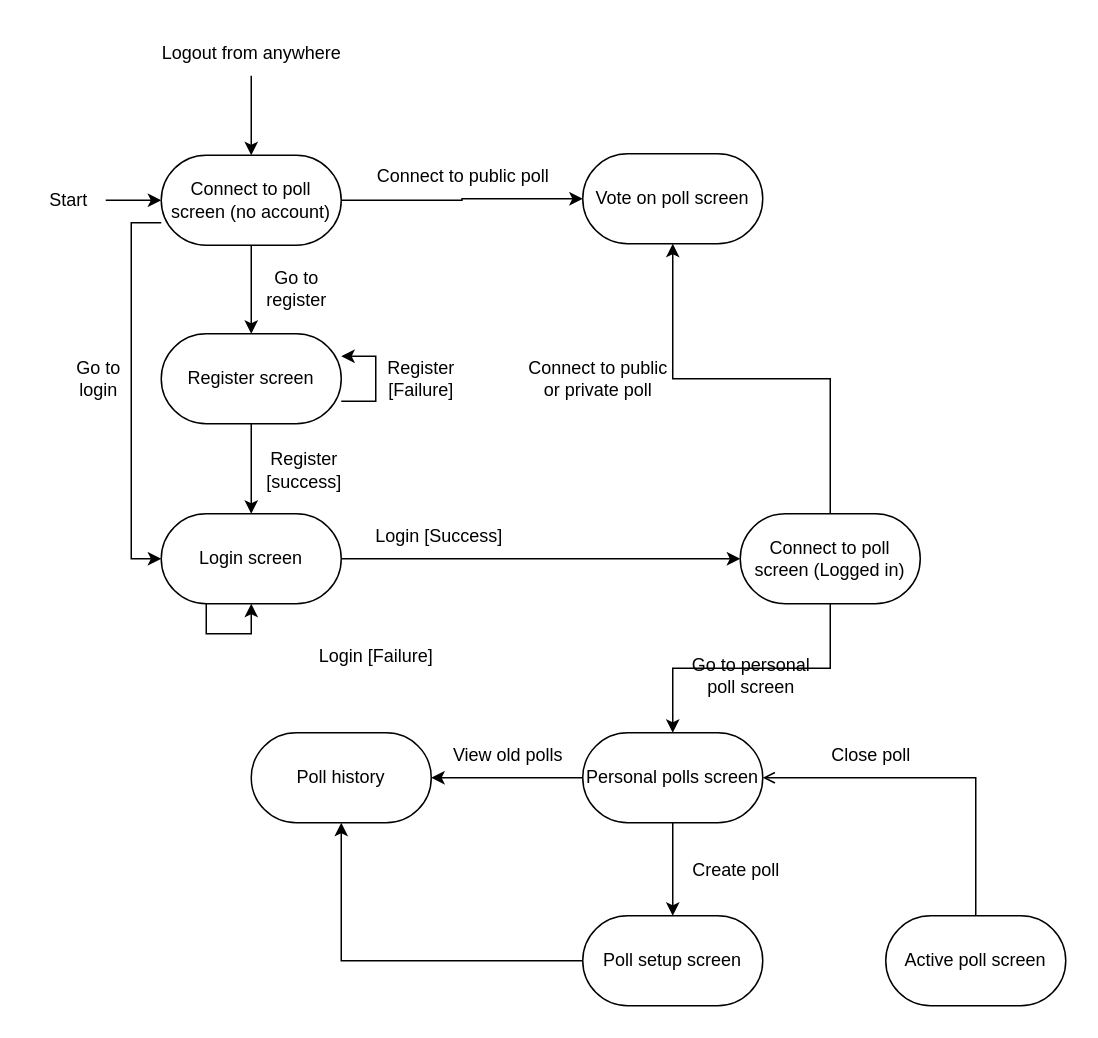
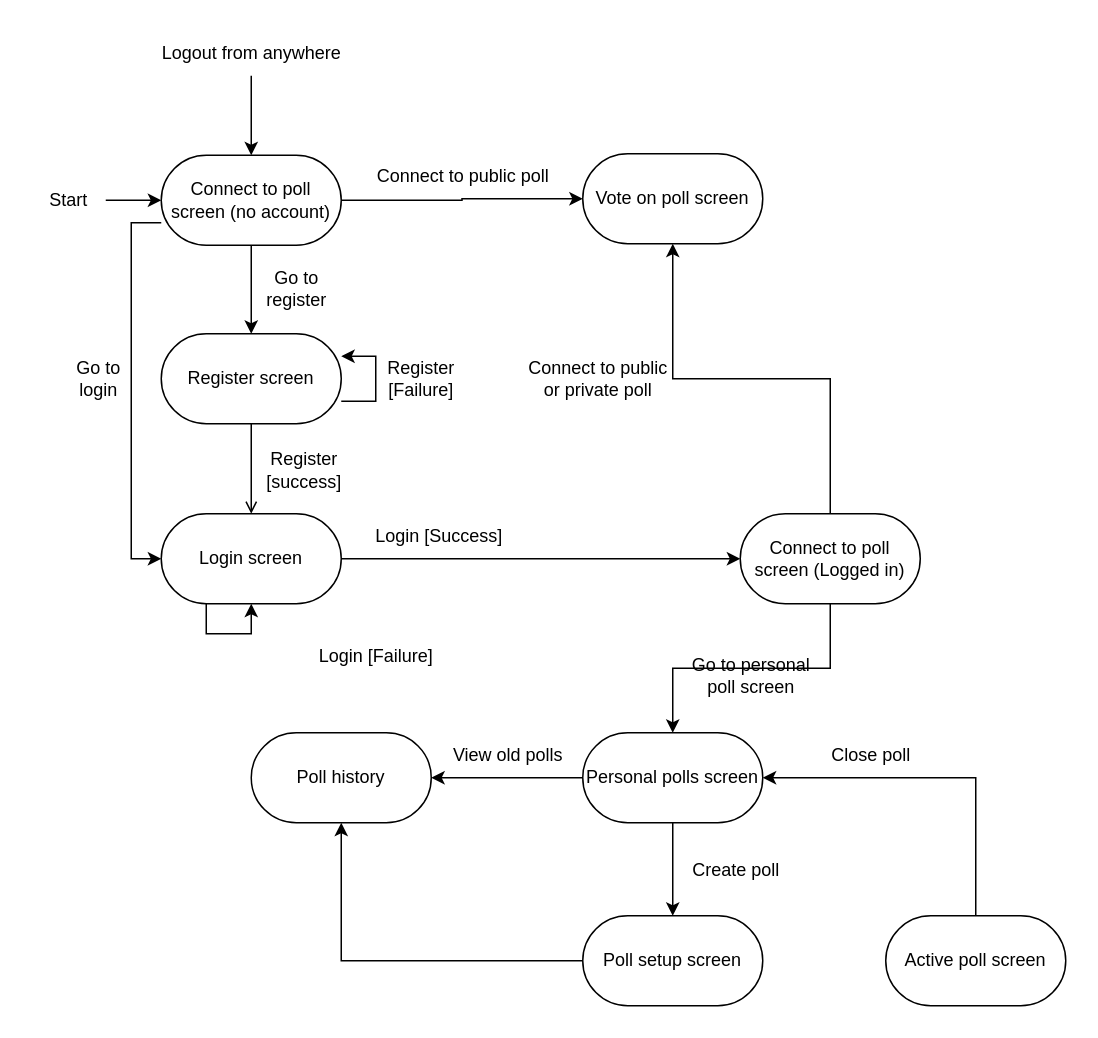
  <mxCell id="0" />
  <mxCell id="1" parent="0" />
  <mxCell id="2" value="Poll history" style="rounded=1;whiteSpace=wrap;html=1;arcSize=50;" vertex="1" parent="1"><mxGeometry x="167" y="488" width="120" height="60" as="geometry" /></mxCell>
  <mxCell id="3" style="edgeStyle=orthogonalEdgeStyle;rounded=0;orthogonalLoop=1;jettySize=auto;html=1;exitX=1;exitY=0.5;exitDx=0;exitDy=0;entryX=0;entryY=0.5;entryDx=0;entryDy=0;" edge="1" parent="1" source="6" target="10"><mxGeometry relative="1" as="geometry" /></mxCell>
  <mxCell id="4" style="edgeStyle=orthogonalEdgeStyle;rounded=0;orthogonalLoop=1;jettySize=auto;html=1;exitX=0.5;exitY=1;exitDx=0;exitDy=0;entryX=0.5;entryY=0;entryDx=0;entryDy=0;" edge="1" parent="1" source="6" target="17"><mxGeometry relative="1" as="geometry" /></mxCell>
  <mxCell id="5" style="edgeStyle=orthogonalEdgeStyle;rounded=0;orthogonalLoop=1;jettySize=auto;html=1;exitX=0;exitY=0.75;exitDx=0;exitDy=0;entryX=0;entryY=0.5;entryDx=0;entryDy=0;" edge="1" parent="1" source="6" target="20"><mxGeometry relative="1" as="geometry" /></mxCell>
  <mxCell id="6" value="Connect to poll screen (no account)" style="rounded=1;whiteSpace=wrap;html=1;arcSize=50;" vertex="1" parent="1"><mxGeometry x="107" y="103" width="120" height="60" as="geometry" /></mxCell>
  <mxCell id="7" style="edgeStyle=orthogonalEdgeStyle;rounded=0;orthogonalLoop=1;jettySize=auto;html=1;exitX=0;exitY=0.5;exitDx=0;exitDy=0;entryX=1;entryY=0.5;entryDx=0;entryDy=0;" edge="1" parent="1" source="9" target="2"><mxGeometry relative="1" as="geometry" /></mxCell>
  <mxCell id="8" style="edgeStyle=orthogonalEdgeStyle;rounded=0;orthogonalLoop=1;jettySize=auto;html=1;entryX=0.5;entryY=0;entryDx=0;entryDy=0;" edge="1" parent="1" source="9" target="12"><mxGeometry relative="1" as="geometry" /></mxCell>
  <mxCell id="9" value="Personal polls screen" style="rounded=1;whiteSpace=wrap;html=1;arcSize=50;" vertex="1" parent="1"><mxGeometry x="388" y="488" width="120" height="60" as="geometry" /></mxCell>
  <mxCell id="10" value="Vote on poll screen" style="rounded=1;whiteSpace=wrap;html=1;arcSize=50;" vertex="1" parent="1"><mxGeometry x="388" y="102" width="120" height="60" as="geometry" /></mxCell>
  <mxCell id="11" style="edgeStyle=orthogonalEdgeStyle;rounded=0;orthogonalLoop=1;jettySize=auto;html=1;" edge="1" parent="1" source="12" target="2"><mxGeometry relative="1" as="geometry" /></mxCell>
  <mxCell id="12" value="Poll setup screen" style="rounded=1;whiteSpace=wrap;html=1;arcSize=50;" vertex="1" parent="1"><mxGeometry x="388" y="610" width="120" height="60" as="geometry" /></mxCell>
  <mxCell id="13" style="edgeStyle=orthogonalEdgeStyle;rounded=0;orthogonalLoop=1;jettySize=auto;html=1;entryX=0;entryY=0.5;entryDx=0;entryDy=0;" edge="1" parent="1" source="14" target="6"><mxGeometry relative="1" as="geometry" /></mxCell>
  <mxCell id="14" value="Start" style="text;html=1;align=center;verticalAlign=middle;resizable=0;points=[];autosize=1;strokeColor=none;fillColor=none;" vertex="1" parent="1"><mxGeometry x="20" y="118" width="50" height="30" as="geometry" /></mxCell>
  <mxCell id="15" value="Connect to public poll" style="text;html=1;align=center;verticalAlign=middle;resizable=0;points=[];autosize=1;strokeColor=none;fillColor=none;" vertex="1" parent="1"><mxGeometry x="238" y="102" width="140" height="30" as="geometry" /></mxCell>
- <mxCell id="16" style="edgeStyle=orthogonalEdgeStyle;rounded=0;orthogonalLoop=1;jettySize=auto;html=1;entryX=0.5;entryY=0;entryDx=0;entryDy=0;" edge="1" parent="1" source="17" target="20"><mxGeometry relative="1" as="geometry" /></mxCell>
+ <mxCell id="16" style="edgeStyle=orthogonalEdgeStyle;rounded=0;orthogonalLoop=1;jettySize=auto;html=1;entryX=0.5;entryY=0;entryDx=0;entryDy=0;endArrow=open;" edge="1" parent="1" source="17" target="20"><mxGeometry relative="1" as="geometry" /></mxCell>
  <mxCell id="17" value="Register screen" style="rounded=1;whiteSpace=wrap;html=1;arcSize=50;" vertex="1" parent="1"><mxGeometry x="107" y="222" width="120" height="60" as="geometry" /></mxCell>
  <mxCell id="18" style="edgeStyle=orthogonalEdgeStyle;rounded=0;orthogonalLoop=1;jettySize=auto;html=1;entryX=0;entryY=0.5;entryDx=0;entryDy=0;" edge="1" parent="1" source="20" target="31"><mxGeometry relative="1" as="geometry" /></mxCell>
  <mxCell id="19" style="edgeStyle=orthogonalEdgeStyle;rounded=0;orthogonalLoop=1;jettySize=auto;html=1;exitX=0.5;exitY=1;exitDx=0;exitDy=0;entryX=0.5;entryY=0;entryDx=0;entryDy=0;" edge="1" parent="1" source="31" target="9"><mxGeometry relative="1" as="geometry"><mxPoint x="240" y="550" as="targetPoint" /></mxGeometry></mxCell>
  <mxCell id="20" value="Login screen" style="rounded=1;whiteSpace=wrap;html=1;arcSize=50;" vertex="1" parent="1"><mxGeometry x="107" y="342" width="120" height="60" as="geometry" /></mxCell>
  <mxCell id="21" value="Go to&lt;br&gt;register" style="text;html=1;align=center;verticalAlign=middle;resizable=0;points=[];autosize=1;strokeColor=none;fillColor=none;" vertex="1" parent="1"><mxGeometry x="167" y="172" width="60" height="40" as="geometry" /></mxCell>
  <mxCell id="22" value="Go to&lt;br&gt;login" style="text;html=1;align=center;verticalAlign=middle;resizable=0;points=[];autosize=1;strokeColor=none;fillColor=none;" vertex="1" parent="1"><mxGeometry x="40" y="232" width="50" height="40" as="geometry" /></mxCell>
  <mxCell id="23" style="edgeStyle=orthogonalEdgeStyle;rounded=0;orthogonalLoop=1;jettySize=auto;html=1;exitX=1;exitY=0.75;exitDx=0;exitDy=0;entryX=1;entryY=0.25;entryDx=0;entryDy=0;" edge="1" parent="1" source="17" target="17"><mxGeometry relative="1" as="geometry"><Array as="points"><mxPoint x="250" y="267" /><mxPoint x="250" y="237" /></Array></mxGeometry></mxCell>
  <mxCell id="24" value="Register&lt;br&gt;[Failure]" style="text;html=1;align=center;verticalAlign=middle;resizable=0;points=[];autosize=1;strokeColor=none;fillColor=none;" vertex="1" parent="1"><mxGeometry x="245" y="232" width="70" height="40" as="geometry" /></mxCell>
  <mxCell id="25" style="edgeStyle=orthogonalEdgeStyle;rounded=0;orthogonalLoop=1;jettySize=auto;html=1;exitX=0.25;exitY=1;exitDx=0;exitDy=0;entryX=0.5;entryY=1;entryDx=0;entryDy=0;" edge="1" parent="1" source="20" target="20"><mxGeometry relative="1" as="geometry"><Array as="points"><mxPoint x="137" y="422" /><mxPoint x="167" y="422" /></Array></mxGeometry></mxCell>
  <mxCell id="26" value="Login [Failure]" style="text;html=1;align=center;verticalAlign=middle;resizable=0;points=[];autosize=1;strokeColor=none;fillColor=none;" vertex="1" parent="1"><mxGeometry x="200" y="422" width="100" height="30" as="geometry" /></mxCell>
  <mxCell id="27" style="edgeStyle=orthogonalEdgeStyle;rounded=0;orthogonalLoop=1;jettySize=auto;html=1;entryX=0.5;entryY=0;entryDx=0;entryDy=0;" edge="1" parent="1" source="28" target="6"><mxGeometry relative="1" as="geometry" /></mxCell>
  <mxCell id="28" value="Logout from anywhere" style="text;html=1;align=center;verticalAlign=middle;resizable=0;points=[];autosize=1;strokeColor=none;fillColor=none;" vertex="1" parent="1"><mxGeometry x="97" y="20" width="140" height="30" as="geometry" /></mxCell>
  <mxCell id="29" value="Register&lt;br&gt;[success]" style="text;html=1;align=center;verticalAlign=middle;resizable=0;points=[];autosize=1;strokeColor=none;fillColor=none;" vertex="1" parent="1"><mxGeometry x="167" y="293" width="70" height="40" as="geometry" /></mxCell>
  <mxCell id="30" style="edgeStyle=orthogonalEdgeStyle;rounded=0;orthogonalLoop=1;jettySize=auto;html=1;exitX=0.5;exitY=0;exitDx=0;exitDy=0;entryX=0.5;entryY=1;entryDx=0;entryDy=0;" edge="1" parent="1" source="31" target="10"><mxGeometry relative="1" as="geometry" /></mxCell>
  <mxCell id="31" value="Connect to poll screen (Logged in)" style="rounded=1;whiteSpace=wrap;html=1;arcSize=50;" vertex="1" parent="1"><mxGeometry x="493" y="342" width="120" height="60" as="geometry" /></mxCell>
  <mxCell id="32" value="Login [Success]" style="text;html=1;align=center;verticalAlign=middle;resizable=0;points=[];autosize=1;strokeColor=none;fillColor=none;" vertex="1" parent="1"><mxGeometry x="237" y="342" width="110" height="30" as="geometry" /></mxCell>
  <mxCell id="33" value="Go to personal&lt;br&gt;poll screen" style="text;html=1;align=center;verticalAlign=middle;resizable=0;points=[];autosize=1;strokeColor=none;fillColor=none;" vertex="1" parent="1"><mxGeometry x="450" y="430" width="100" height="40" as="geometry" /></mxCell>
  <mxCell id="34" value="Connect to public&lt;br&gt;or private poll" style="text;html=1;align=center;verticalAlign=middle;resizable=0;points=[];autosize=1;strokeColor=none;fillColor=none;" vertex="1" parent="1"><mxGeometry x="338" y="232" width="120" height="40" as="geometry" /></mxCell>
- <mxCell id="35" style="edgeStyle=orthogonalEdgeStyle;rounded=0;orthogonalLoop=1;jettySize=auto;html=1;exitX=0.5;exitY=0;exitDx=0;exitDy=0;entryX=1;entryY=0.5;entryDx=0;entryDy=0;endArrow=open;" edge="1" parent="1" source="36" target="9"><mxGeometry relative="1" as="geometry" /></mxCell>
+ <mxCell id="35" style="edgeStyle=orthogonalEdgeStyle;rounded=0;orthogonalLoop=1;jettySize=auto;html=1;exitX=0.5;exitY=0;exitDx=0;exitDy=0;entryX=1;entryY=0.5;entryDx=0;entryDy=0;" edge="1" parent="1" source="36" target="9"><mxGeometry relative="1" as="geometry" /></mxCell>
  <mxCell id="36" value="Active poll screen" style="rounded=1;whiteSpace=wrap;html=1;arcSize=50;" vertex="1" parent="1"><mxGeometry x="590" y="610" width="120" height="60" as="geometry" /></mxCell>
  <mxCell id="37" value="View old polls" style="text;html=1;align=center;verticalAlign=middle;resizable=0;points=[];autosize=1;strokeColor=none;fillColor=none;" vertex="1" parent="1"><mxGeometry x="288" y="488" width="100" height="30" as="geometry" /></mxCell>
  <mxCell id="38" value="Create poll" style="text;html=1;align=center;verticalAlign=middle;resizable=0;points=[];autosize=1;strokeColor=none;fillColor=none;" vertex="1" parent="1"><mxGeometry x="450" y="564.5" width="80" height="30" as="geometry" /></mxCell>
  <mxCell id="39" value="Close poll" style="text;html=1;align=center;verticalAlign=middle;resizable=0;points=[];autosize=1;strokeColor=none;fillColor=none;" vertex="1" parent="1"><mxGeometry x="540" y="488" width="80" height="30" as="geometry" /></mxCell>
